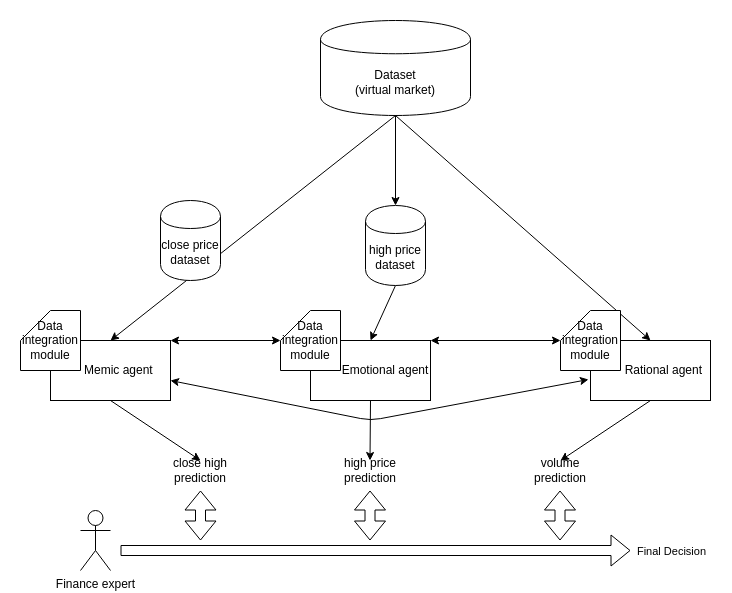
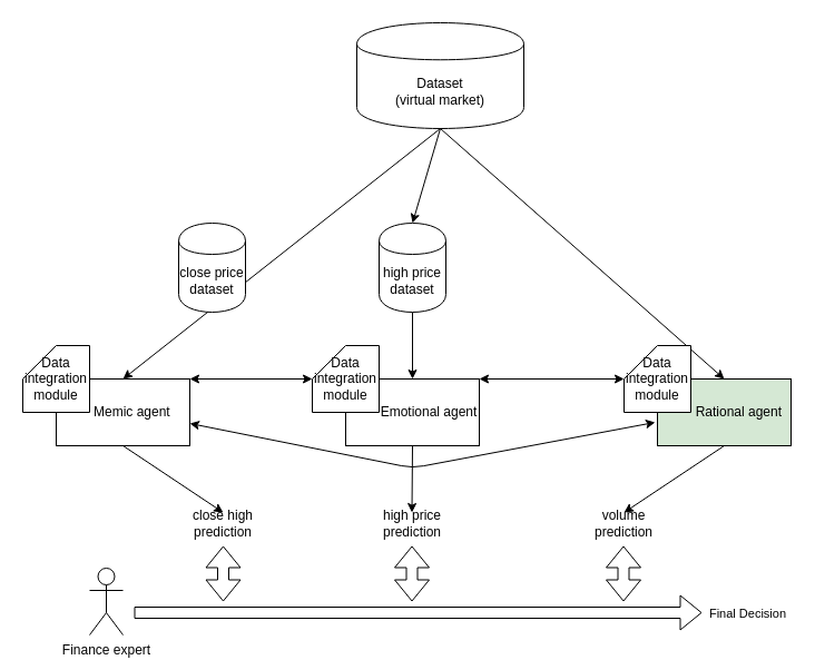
  <mxCell id="0" />
  <mxCell id="1" parent="0" />
  <mxCell id="2" value="Dataset&lt;br&gt;(virtual market)" style="shape=cylinder;whiteSpace=wrap;html=1;boundedLbl=1;backgroundOutline=1;" parent="1" vertex="1"><mxGeometry x="320" y="20" width="150" height="95" as="geometry" /></mxCell>
  <mxCell id="3" value="&amp;nbsp; &amp;nbsp; &amp;nbsp;Memic agent" style="rounded=0;whiteSpace=wrap;html=1;" parent="1" vertex="1"><mxGeometry x="50" y="340" width="120" height="60" as="geometry" /></mxCell>
  <mxCell id="4" value="&amp;nbsp; &amp;nbsp; &amp;nbsp; &amp;nbsp; &amp;nbsp;Emotional agent" style="rounded=0;whiteSpace=wrap;html=1;" parent="1" vertex="1"><mxGeometry x="310" y="340" width="120" height="60" as="geometry" /></mxCell>
  <mxCell id="5" value="" style="endArrow=classic;html=1;exitX=0.5;exitY=1;exitDx=0;exitDy=0;entryX=0.5;entryY=0;entryDx=0;entryDy=0;" parent="1" source="2" target="3" edge="1"><mxGeometry width="50" height="50" relative="1" as="geometry"><mxPoint x="270" y="240" as="sourcePoint" /><mxPoint x="320" y="190" as="targetPoint" /></mxGeometry></mxCell>
  <mxCell id="6" value="" style="endArrow=classic;html=1;exitX=0.5;exitY=1;exitDx=0;exitDy=0;entryX=0.5;entryY=0;entryDx=0;entryDy=0;" parent="1" source="9" target="4" edge="1"><mxGeometry width="50" height="50" relative="1" as="geometry"><mxPoint x="380" y="200" as="sourcePoint" /><mxPoint x="210" y="300" as="targetPoint" /></mxGeometry></mxCell>
  <mxCell id="7" value="" style="endArrow=classic;html=1;exitX=0.5;exitY=1;exitDx=0;exitDy=0;entryX=0.5;entryY=0;entryDx=0;entryDy=0;" parent="1" source="2" target="25" edge="1"><mxGeometry width="50" height="50" relative="1" as="geometry"><mxPoint x="490" y="150" as="sourcePoint" /><mxPoint x="340" y="310" as="targetPoint" /></mxGeometry></mxCell>
  <mxCell id="8" value="close price dataset" style="shape=cylinder;whiteSpace=wrap;html=1;boundedLbl=1;backgroundOutline=1;" parent="1" vertex="1"><mxGeometry x="160" y="200" width="60" height="80" as="geometry" /></mxCell>
- <mxCell id="9" value="high price dataset" style="shape=cylinder;whiteSpace=wrap;html=1;boundedLbl=1;backgroundOutline=1;" parent="1" vertex="1"><mxGeometry x="365" y="205" width="60" height="80" as="geometry" /></mxCell>
+ <mxCell id="9" value="high price dataset" style="shape=cylinder;whiteSpace=wrap;html=1;boundedLbl=1;backgroundOutline=1;" parent="1" vertex="1"><mxGeometry x="340" y="200" width="60" height="80" as="geometry" /></mxCell>
  <mxCell id="10" value="" style="endArrow=classic;html=1;exitX=0.5;exitY=1;exitDx=0;exitDy=0;entryX=0.5;entryY=0;entryDx=0;entryDy=0;" parent="1" source="2" target="9" edge="1"><mxGeometry width="50" height="50" relative="1" as="geometry"><mxPoint x="370" y="190" as="sourcePoint" /><mxPoint x="370" y="290" as="targetPoint" /></mxGeometry></mxCell>
  <mxCell id="11" value="" style="endArrow=classic;html=1;exitX=0.5;exitY=1;exitDx=0;exitDy=0;entryX=0.5;entryY=0;entryDx=0;entryDy=0;" parent="1" source="3" edge="1" target="14"><mxGeometry width="50" height="50" relative="1" as="geometry"><mxPoint x="190" y="410" as="sourcePoint" /><mxPoint x="200" y="420" as="targetPoint" /></mxGeometry></mxCell>
  <mxCell id="12" value="" style="endArrow=classic;html=1;exitX=0.5;exitY=1;exitDx=0;exitDy=0;" parent="1" edge="1" source="4"><mxGeometry width="50" height="50" relative="1" as="geometry"><mxPoint x="370" y="440" as="sourcePoint" /><mxPoint x="369.5" y="460" as="targetPoint" /></mxGeometry></mxCell>
  <mxCell id="13" value="" style="endArrow=classic;html=1;exitX=0.5;exitY=1;exitDx=0;exitDy=0;entryX=0.5;entryY=0;entryDx=0;entryDy=0;" parent="1" edge="1" target="16" source="25"><mxGeometry width="50" height="50" relative="1" as="geometry"><mxPoint x="559.5" y="350" as="sourcePoint" /><mxPoint x="559.5" y="420" as="targetPoint" /></mxGeometry></mxCell>
  <mxCell id="14" value="close high prediction" style="text;html=1;strokeColor=none;fillColor=none;align=center;verticalAlign=middle;whiteSpace=wrap;rounded=0;" parent="1" vertex="1"><mxGeometry x="165" y="460" width="70" height="20" as="geometry" /></mxCell>
  <mxCell id="15" value="high price prediction" style="text;html=1;strokeColor=none;fillColor=none;align=center;verticalAlign=middle;whiteSpace=wrap;rounded=0;" parent="1" vertex="1"><mxGeometry x="350" y="460" width="40" height="20" as="geometry" /></mxCell>
  <mxCell id="16" value="volume prediction" style="text;html=1;strokeColor=none;fillColor=none;align=center;verticalAlign=middle;whiteSpace=wrap;rounded=0;" parent="1" vertex="1"><mxGeometry x="540" y="460" width="40" height="20" as="geometry" /></mxCell>
  <mxCell id="17" value="Finance expert" style="shape=umlActor;verticalLabelPosition=bottom;labelBackgroundColor=#ffffff;verticalAlign=top;html=1;outlineConnect=0;fillColor=none;" parent="1" vertex="1"><mxGeometry x="80" y="510" width="30" height="60" as="geometry" /></mxCell>
  <mxCell id="18" value="" style="shape=flexArrow;endArrow=classic;html=1;" parent="1" edge="1"><mxGeometry width="50" height="50" relative="1" as="geometry"><mxPoint x="120" y="550" as="sourcePoint" /><mxPoint x="630" y="550" as="targetPoint" /></mxGeometry></mxCell>
  <mxCell id="19" value="Final Decision" style="edgeLabel;html=1;align=center;verticalAlign=middle;resizable=0;points=[];" parent="18" vertex="1" connectable="0"><mxGeometry x="-0.377" y="1" relative="1" as="geometry"><mxPoint x="391" y="1" as="offset" /></mxGeometry></mxCell>
  <mxCell id="20" value="" style="shape=flexArrow;endArrow=classic;startArrow=classic;html=1;" parent="1" edge="1"><mxGeometry width="50" height="50" relative="1" as="geometry"><mxPoint x="200" y="540" as="sourcePoint" /><mxPoint x="200" y="490" as="targetPoint" /></mxGeometry></mxCell>
  <mxCell id="21" value="" style="shape=flexArrow;endArrow=classic;startArrow=classic;html=1;" parent="1" edge="1"><mxGeometry width="50" height="50" relative="1" as="geometry"><mxPoint x="369.5" y="540" as="sourcePoint" /><mxPoint x="369.5" y="490" as="targetPoint" /></mxGeometry></mxCell>
  <mxCell id="22" value="" style="shape=flexArrow;endArrow=classic;startArrow=classic;html=1;" parent="1" edge="1"><mxGeometry width="50" height="50" relative="1" as="geometry"><mxPoint x="559.5" y="540" as="sourcePoint" /><mxPoint x="559.5" y="490" as="targetPoint" /></mxGeometry></mxCell>
  <mxCell id="23" value="Data integration module" style="shape=card;whiteSpace=wrap;html=1;" vertex="1" parent="1"><mxGeometry x="20" y="310" width="60" height="60" as="geometry" /></mxCell>
  <mxCell id="24" value="Data integration module" style="shape=card;whiteSpace=wrap;html=1;" vertex="1" parent="1"><mxGeometry x="280" y="310" width="60" height="60" as="geometry" /></mxCell>
- <mxCell id="25" value="&amp;nbsp; &amp;nbsp; &amp;nbsp; &amp;nbsp; Rational agent" style="rounded=0;whiteSpace=wrap;html=1;" parent="1" vertex="1"><mxGeometry x="590" y="340" width="120" height="60" as="geometry" /></mxCell>
+ <mxCell id="25" value="&amp;nbsp; &amp;nbsp; &amp;nbsp; &amp;nbsp; Rational agent" style="rounded=0;whiteSpace=wrap;html=1;fillColor=#d5e8d4;" parent="1" vertex="1"><mxGeometry x="590" y="340" width="120" height="60" as="geometry" /></mxCell>
  <mxCell id="26" value="Data integration module" style="shape=card;whiteSpace=wrap;html=1;" vertex="1" parent="1"><mxGeometry x="560" y="310" width="60" height="60" as="geometry" /></mxCell>
  <mxCell id="27" value="" style="endArrow=classic;startArrow=classic;html=1;exitX=1;exitY=0;exitDx=0;exitDy=0;entryX=0;entryY=0;entryDx=0;entryDy=30;entryPerimeter=0;" edge="1" parent="1" source="3" target="24"><mxGeometry width="50" height="50" relative="1" as="geometry"><mxPoint x="190" y="360" as="sourcePoint" /><mxPoint x="240" y="310" as="targetPoint" /></mxGeometry></mxCell>
  <mxCell id="28" value="" style="endArrow=classic;startArrow=classic;html=1;exitX=1;exitY=0;exitDx=0;exitDy=0;entryX=-0.017;entryY=0.65;entryDx=0;entryDy=0;entryPerimeter=0;" edge="1" parent="1" target="25"><mxGeometry width="50" height="50" relative="1" as="geometry"><mxPoint x="170" y="380" as="sourcePoint" /><mxPoint x="280" y="380" as="targetPoint" /><Array as="points"><mxPoint x="370" y="420" /></Array></mxGeometry></mxCell>
  <mxCell id="29" value="" style="endArrow=classic;startArrow=classic;html=1;exitX=1;exitY=0;exitDx=0;exitDy=0;entryX=0;entryY=0;entryDx=0;entryDy=30;entryPerimeter=0;" edge="1" parent="1" target="26"><mxGeometry width="50" height="50" relative="1" as="geometry"><mxPoint x="430" y="340" as="sourcePoint" /><mxPoint x="540" y="340" as="targetPoint" /></mxGeometry></mxCell>
